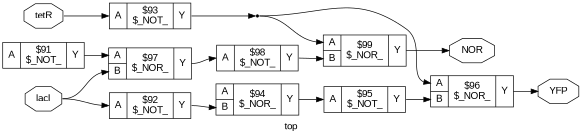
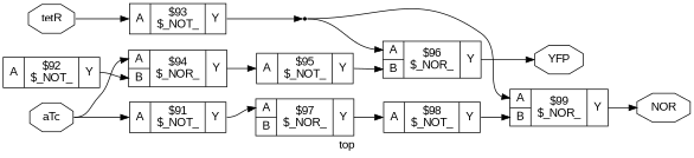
  digraph {
    fontname="Liberation Sans"
    label=top
    rankdir=LR
    remincross=true
    node [fontname="Liberation Sans" shape=record]
    edge [color=black fontcolor=black fontname="Liberation Sans" headport="p13:w" tailport="p14:e"]
    n8 [color=black fontcolor=black label=NOR shape=octagon]
    n9 [color=black fontcolor=black label=YFP shape=octagon]
+   n10 [color=black fontcolor=black label=aTc shape=octagon]
    c15 [label="{{<p13> A}|$91\n$_NOT_|{<p14> Y}}"]
    c19 [label="{{<p13> A|<p18> B}|$94\n$_NOR_|{<p14> Y}}"]
    c22 [label="{{<p13> A|<p18> B}|$97\n$_NOR_|{<p14> Y}}"]
    c20 [label="{{<p13> A}|$95\n$_NOT_|{<p14> Y}}"]
-   n11 [color=black fontcolor=black label=lacI shape=octagon]
    c16 [label="{{<p13> A}|$92\n$_NOT_|{<p14> Y}}"]
    c23 [label="{{<p13> A}|$98\n$_NOT_|{<p14> Y}}"]
    n12 [color=black fontcolor=black label=tetR shape=octagon]
    c17 [label="{{<p13> A}|$93\n$_NOT_|{<p14> Y}}"]
    n6 [shape=point]
    c21 [label="{{<p13> A|<p18> B}|$96\n$_NOR_|{<p14> Y}}"]
    c24 [label="{{<p13> A|<p18> B}|$99\n$_NOR_|{<p14> Y}}"]
+   n10 -> c15 [tailport=e]
+   n10 -> c19 [tailport=e]
    c15 -> c22
    c19 -> c20
    c22 -> c23
    c20 -> c21 [headport="p18:w"]
-   n11 -> c22 [headport="p18:w" tailport=e]
-   n11 -> c16 [tailport=e]
    c16 -> c19 [headport="p18:w"]
    c23 -> c24 [headport="p18:w"]
    n12 -> c17 [tailport=e]
    c17 -> n6 [headport=w]
    n6 -> c21 [tailport=e]
    n6 -> c24 [tailport=e]
    c21 -> n9 [headport=w]
    c24 -> n8 [headport=w]
  }
